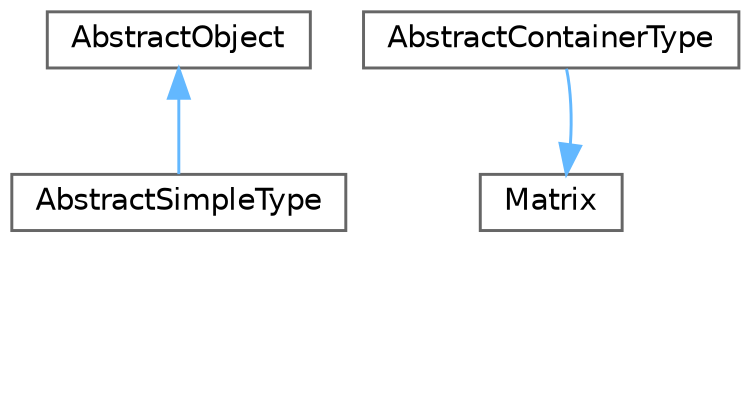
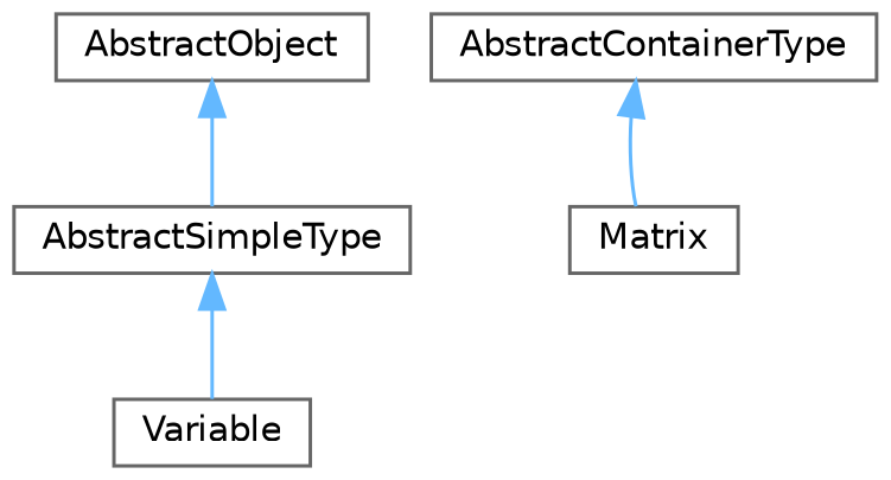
  digraph {
    rankdir=TB
    node [color=grey40 fillcolor=white fontname=Helvetica fontsize=10 shape=box style=filled]
    edge [color=steelblue1 dir=back fontname=Helvetica fontsize=10 labelfontname=Helvetica labelfontsize=10 style=solid]
    n1 [height=0.2 label=AbstractObject width=0.4]
    n2 [height=0.2 label=AbstractSimpleType width=0.4]
    n3 [height=0.2 label=AbstractContainerType width=0.4]
    n4 [height=0.2 label=Matrix width=0.4]
+   n5 [height=0.2 label=Variable width=0.4]
    n1 -> n2
-   n4 -> n3
+   n2 -> n5
+   n3 -> n4
  }
